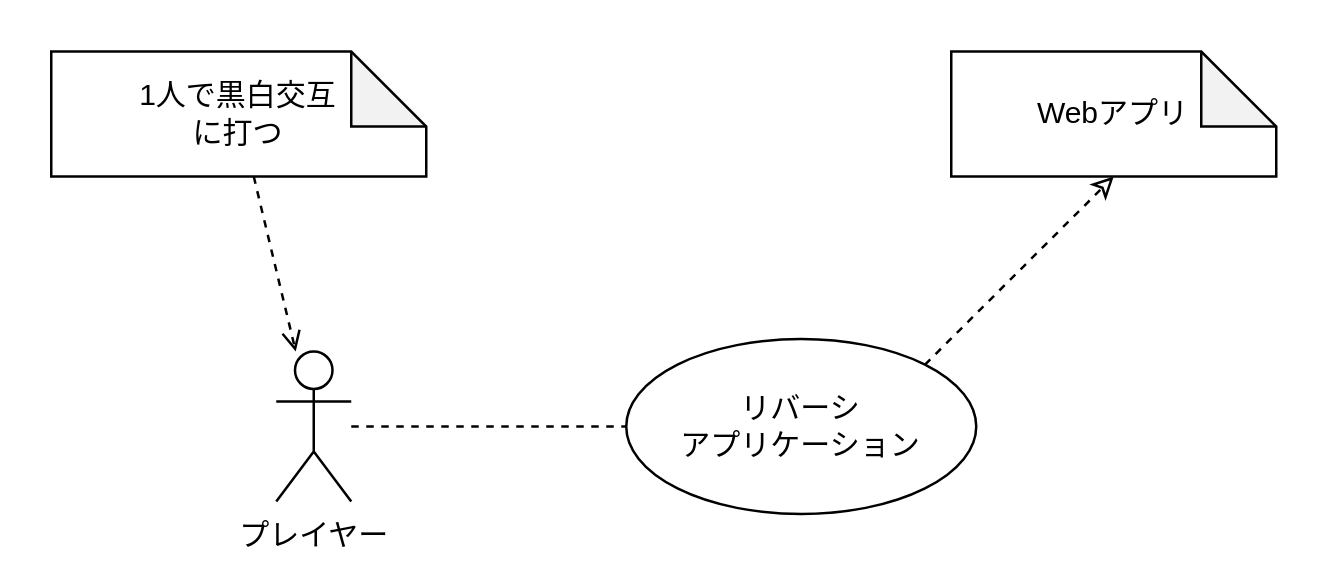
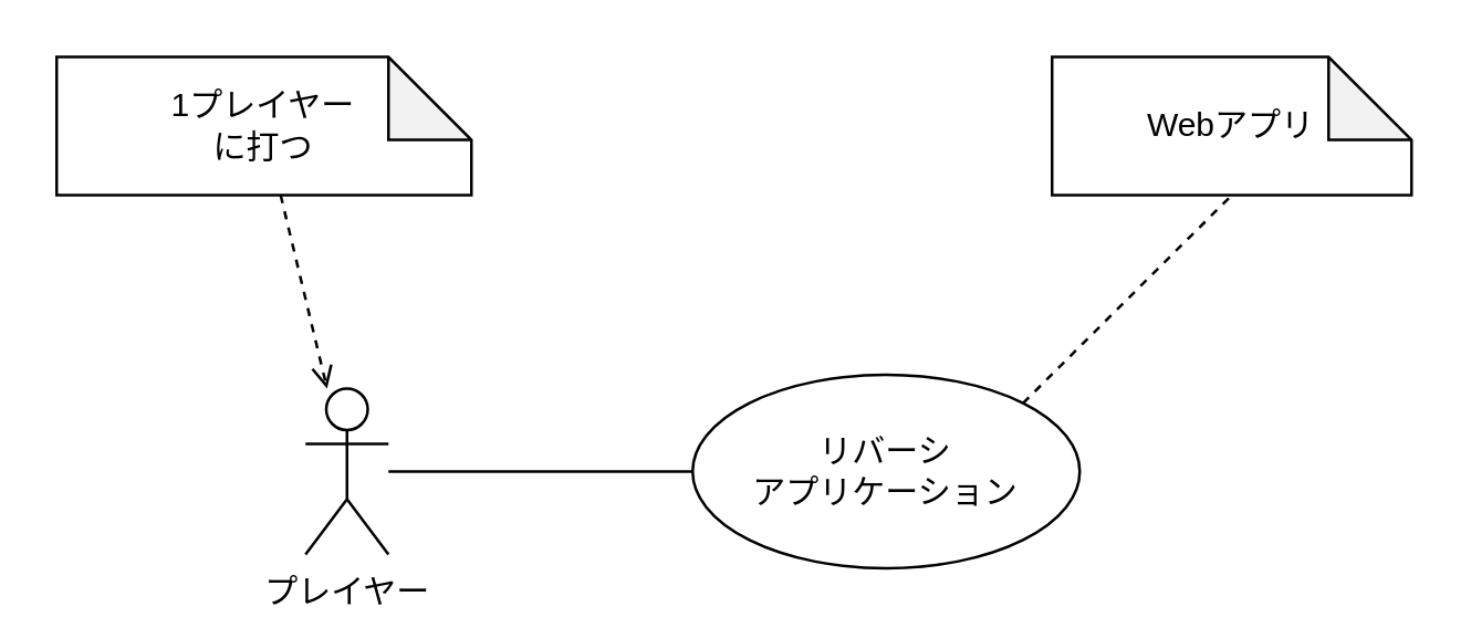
  <mxCell id="0" />
  <mxCell id="1" parent="0" />
- <mxCell id="2" style="edgeStyle=none;html=1;exitX=1;exitY=0;exitDx=0;exitDy=0;entryX=0.5;entryY=1;entryDx=0;entryDy=0;entryPerimeter=0;strokeColor=default;endArrow=classic;endFill=0;dashed=1;" edge="1" parent="1" source="3" target="6"><mxGeometry relative="1" as="geometry" /></mxCell>
+ <mxCell id="2" style="edgeStyle=none;html=1;exitX=1;exitY=0;exitDx=0;exitDy=0;entryX=0.5;entryY=1;entryDx=0;entryDy=0;entryPerimeter=0;strokeColor=default;endArrow=none;endFill=0;dashed=1;" edge="1" parent="1" source="3" target="6"><mxGeometry relative="1" as="geometry" /></mxCell>
  <mxCell id="3" value="リバーシ&lt;br&gt;アプリケーション" style="ellipse;whiteSpace=wrap;html=1;" vertex="1" parent="1"><mxGeometry x="250" y="135" width="140" height="70" as="geometry" /></mxCell>
- <mxCell id="4" value="" style="edgeStyle=none;html=1;strokeColor=default;endArrow=none;endFill=0;dashed=1;" edge="1" parent="1" source="5" target="3"><mxGeometry relative="1" as="geometry" /></mxCell>
+ <mxCell id="4" value="" style="edgeStyle=none;html=1;strokeColor=default;endArrow=none;endFill=0;" edge="1" parent="1" source="5" target="3"><mxGeometry relative="1" as="geometry" /></mxCell>
  <mxCell id="5" value="プレイヤー" style="shape=umlActor;verticalLabelPosition=bottom;verticalAlign=top;html=1;" vertex="1" parent="1"><mxGeometry x="110" y="140" width="30" height="60" as="geometry" /></mxCell>
  <mxCell id="6" value="Webアプリ" style="shape=note;whiteSpace=wrap;html=1;backgroundOutline=1;darkOpacity=0.05;" vertex="1" parent="1"><mxGeometry x="380" y="20" width="130" height="50" as="geometry" /></mxCell>
  <mxCell id="7" style="edgeStyle=none;html=1;dashed=1;strokeColor=default;endArrow=open;endFill=0;" edge="1" parent="1" source="8" target="5"><mxGeometry relative="1" as="geometry" /></mxCell>
- <mxCell id="8" value="1人で黒白交互&lt;br&gt;に打つ" style="shape=note;whiteSpace=wrap;html=1;backgroundOutline=1;darkOpacity=0.05;" vertex="1" parent="1"><mxGeometry x="20" y="20" width="150" height="50" as="geometry" /></mxCell>
+ <mxCell id="8" value="1プレイヤー&lt;br&gt;に打つ" style="shape=note;whiteSpace=wrap;html=1;backgroundOutline=1;darkOpacity=0.05;" vertex="1" parent="1"><mxGeometry x="20" y="20" width="150" height="50" as="geometry" /></mxCell>
